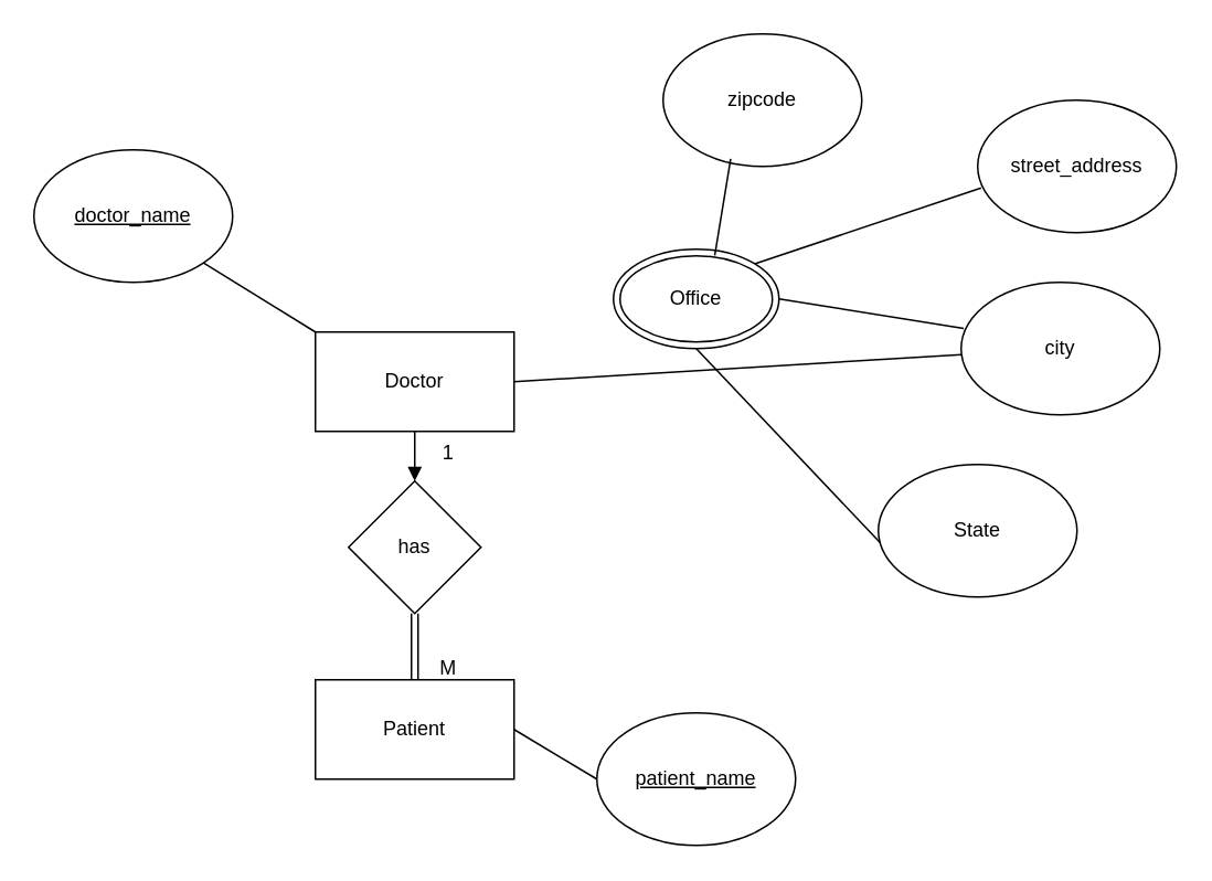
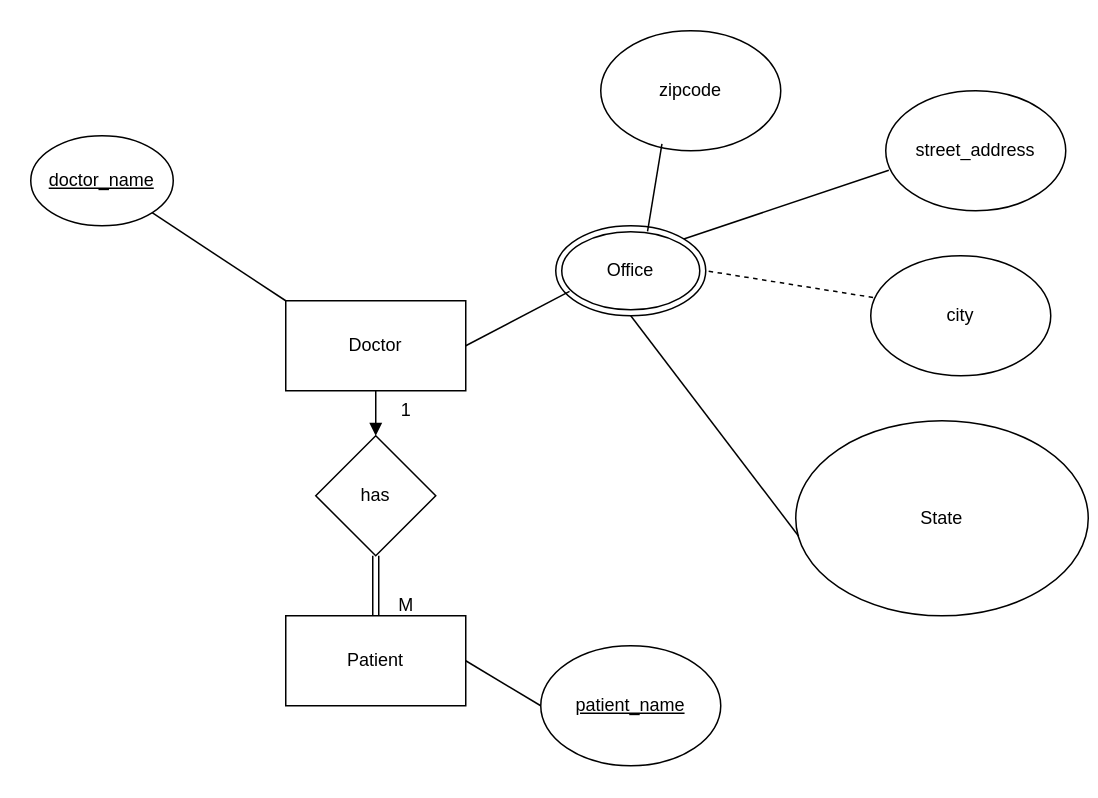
  <mxCell id="0" />
  <mxCell id="1" parent="0" />
  <mxCell id="2" value="Doctor" style="rounded=0;whiteSpace=wrap;html=1;" vertex="1" parent="1"><mxGeometry x="190" y="200" width="120" height="60" as="geometry" /></mxCell>
- <mxCell id="3" value="doctor_name" style="ellipse;whiteSpace=wrap;html=1;fontStyle=4" vertex="1" parent="1"><mxGeometry x="20" y="90" width="120" height="80" as="geometry" /></mxCell>
+ <mxCell id="3" value="doctor_name" style="ellipse;whiteSpace=wrap;html=1;fontStyle=4" vertex="1" parent="1"><mxGeometry x="20" y="90" width="95" height="60" as="geometry" /></mxCell>
  <mxCell id="4" value="Office" style="ellipse;shape=doubleEllipse;whiteSpace=wrap;html=1;" vertex="1" parent="1"><mxGeometry x="370" y="150" width="100" height="60" as="geometry" /></mxCell>
  <mxCell id="5" value="street_address" style="ellipse;whiteSpace=wrap;html=1;" vertex="1" parent="1"><mxGeometry x="590" y="60" width="120" height="80" as="geometry" /></mxCell>
  <mxCell id="6" value="city" style="ellipse;whiteSpace=wrap;html=1;" vertex="1" parent="1"><mxGeometry x="580" y="170" width="120" height="80" as="geometry" /></mxCell>
- <mxCell id="7" value="State" style="ellipse;whiteSpace=wrap;html=1;" vertex="1" parent="1"><mxGeometry x="530" y="280" width="120" height="80" as="geometry" /></mxCell>
+ <mxCell id="7" value="State" style="ellipse;whiteSpace=wrap;html=1;" vertex="1" parent="1"><mxGeometry x="530" y="280" width="195" height="130" as="geometry" /></mxCell>
  <mxCell id="8" value="zipcode" style="ellipse;whiteSpace=wrap;html=1;" vertex="1" parent="1"><mxGeometry x="400" y="20" width="120" height="80" as="geometry" /></mxCell>
  <mxCell id="9" value="Patient" style="rounded=0;whiteSpace=wrap;html=1;" vertex="1" parent="1"><mxGeometry x="190" y="410" width="120" height="60" as="geometry" /></mxCell>
  <mxCell id="10" value="has" style="rhombus;whiteSpace=wrap;html=1;" vertex="1" parent="1"><mxGeometry x="210" y="290" width="80" height="80" as="geometry" /></mxCell>
  <mxCell id="11" value="patient_name" style="ellipse;whiteSpace=wrap;html=1;fontStyle=4" vertex="1" parent="1"><mxGeometry x="360" y="430" width="120" height="80" as="geometry" /></mxCell>
- <mxCell id="12" value="" style="endArrow=none;html=1;rounded=0;entryX=1;entryY=0.5;entryDx=0;entryDy=0;exitX=0.013;exitY=0.348;exitDx=0;exitDy=0;exitPerimeter=0;" edge="1" parent="1" source="6" target="4"><mxGeometry width="50" height="50" relative="1" as="geometry"><mxPoint x="320" y="320" as="sourcePoint" /><mxPoint x="370" y="270" as="targetPoint" /></mxGeometry></mxCell>
+ <mxCell id="12" value="" style="endArrow=none;html=1;rounded=0;entryX=1;entryY=0.5;entryDx=0;entryDy=0;exitX=0.013;exitY=0.348;exitDx=0;exitDy=0;exitPerimeter=0;dashed=1;" edge="1" parent="1" source="6" target="4"><mxGeometry width="50" height="50" relative="1" as="geometry"><mxPoint x="320" y="320" as="sourcePoint" /><mxPoint x="370" y="270" as="targetPoint" /></mxGeometry></mxCell>
  <mxCell id="13" value="" style="endArrow=none;html=1;rounded=0;entryX=0.5;entryY=1;entryDx=0;entryDy=0;exitX=0.01;exitY=0.592;exitDx=0;exitDy=0;exitPerimeter=0;" edge="1" parent="1" source="7" target="4"><mxGeometry width="50" height="50" relative="1" as="geometry"><mxPoint x="320" y="320" as="sourcePoint" /><mxPoint x="370" y="270" as="targetPoint" /></mxGeometry></mxCell>
  <mxCell id="14" value="" style="endArrow=none;html=1;rounded=0;entryX=1;entryY=0;entryDx=0;entryDy=0;exitX=0.017;exitY=0.663;exitDx=0;exitDy=0;exitPerimeter=0;" edge="1" parent="1" source="5" target="4"><mxGeometry width="50" height="50" relative="1" as="geometry"><mxPoint x="320" y="320" as="sourcePoint" /><mxPoint x="370" y="270" as="targetPoint" /></mxGeometry></mxCell>
  <mxCell id="15" value="" style="endArrow=none;html=1;rounded=0;entryX=0.612;entryY=0.063;entryDx=0;entryDy=0;entryPerimeter=0;exitX=0.34;exitY=0.943;exitDx=0;exitDy=0;exitPerimeter=0;" edge="1" parent="1" source="8" target="4"><mxGeometry width="50" height="50" relative="1" as="geometry"><mxPoint x="320" y="320" as="sourcePoint" /><mxPoint x="370" y="270" as="targetPoint" /></mxGeometry></mxCell>
- <mxCell id="16" value="" style="endArrow=none;html=1;rounded=0;exitX=1;exitY=0.5;exitDx=0;exitDy=0;" edge="1" parent="1" source="2" target="6"><mxGeometry width="50" height="50" relative="1" as="geometry"><mxPoint x="320" y="320" as="sourcePoint" /><mxPoint x="370" y="270" as="targetPoint" /></mxGeometry></mxCell>
+ <mxCell id="16" value="" style="endArrow=none;html=1;rounded=0;entryX=0.092;entryY=0.73;entryDx=0;entryDy=0;entryPerimeter=0;exitX=1;exitY=0.5;exitDx=0;exitDy=0;" edge="1" parent="1" source="2" target="4"><mxGeometry width="50" height="50" relative="1" as="geometry"><mxPoint x="320" y="320" as="sourcePoint" /><mxPoint x="370" y="270" as="targetPoint" /></mxGeometry></mxCell>
  <mxCell id="17" value="" style="endArrow=none;html=1;rounded=0;exitX=0;exitY=0;exitDx=0;exitDy=0;entryX=1;entryY=1;entryDx=0;entryDy=0;" edge="1" parent="1" source="2" target="3"><mxGeometry width="50" height="50" relative="1" as="geometry"><mxPoint x="320" y="320" as="sourcePoint" /><mxPoint x="370" y="270" as="targetPoint" /></mxGeometry></mxCell>
  <mxCell id="18" value="" style="endArrow=block;html=1;rounded=0;exitX=0.5;exitY=1;exitDx=0;exitDy=0;entryX=0.5;entryY=0;entryDx=0;entryDy=0;" edge="1" parent="1" source="2" target="10"><mxGeometry width="50" height="50" relative="1" as="geometry"><mxPoint x="320" y="320" as="sourcePoint" /><mxPoint x="370" y="270" as="targetPoint" /></mxGeometry></mxCell>
  <mxCell id="19" value="" style="shape=link;html=1;rounded=0;exitX=0.5;exitY=1;exitDx=0;exitDy=0;entryX=0.5;entryY=0;entryDx=0;entryDy=0;" edge="1" parent="1" source="10" target="9"><mxGeometry width="100" relative="1" as="geometry"><mxPoint x="290" y="290" as="sourcePoint" /><mxPoint x="390" y="290" as="targetPoint" /></mxGeometry></mxCell>
  <mxCell id="20" value="" style="endArrow=none;html=1;rounded=0;exitX=1;exitY=0.5;exitDx=0;exitDy=0;entryX=0;entryY=0.5;entryDx=0;entryDy=0;" edge="1" parent="1" source="9" target="11"><mxGeometry width="50" height="50" relative="1" as="geometry"><mxPoint x="320" y="320" as="sourcePoint" /><mxPoint x="370" y="270" as="targetPoint" /></mxGeometry></mxCell>
  <mxCell id="21" value="M" style="text;html=1;align=center;verticalAlign=middle;resizable=0;points=[];autosize=1;strokeColor=none;fillColor=none;" vertex="1" parent="1"><mxGeometry x="255" y="388" width="30" height="30" as="geometry" /></mxCell>
  <mxCell id="22" value="1" style="text;html=1;align=center;verticalAlign=middle;resizable=0;points=[];autosize=1;strokeColor=none;fillColor=none;" vertex="1" parent="1"><mxGeometry x="255" y="258" width="30" height="30" as="geometry" /></mxCell>
